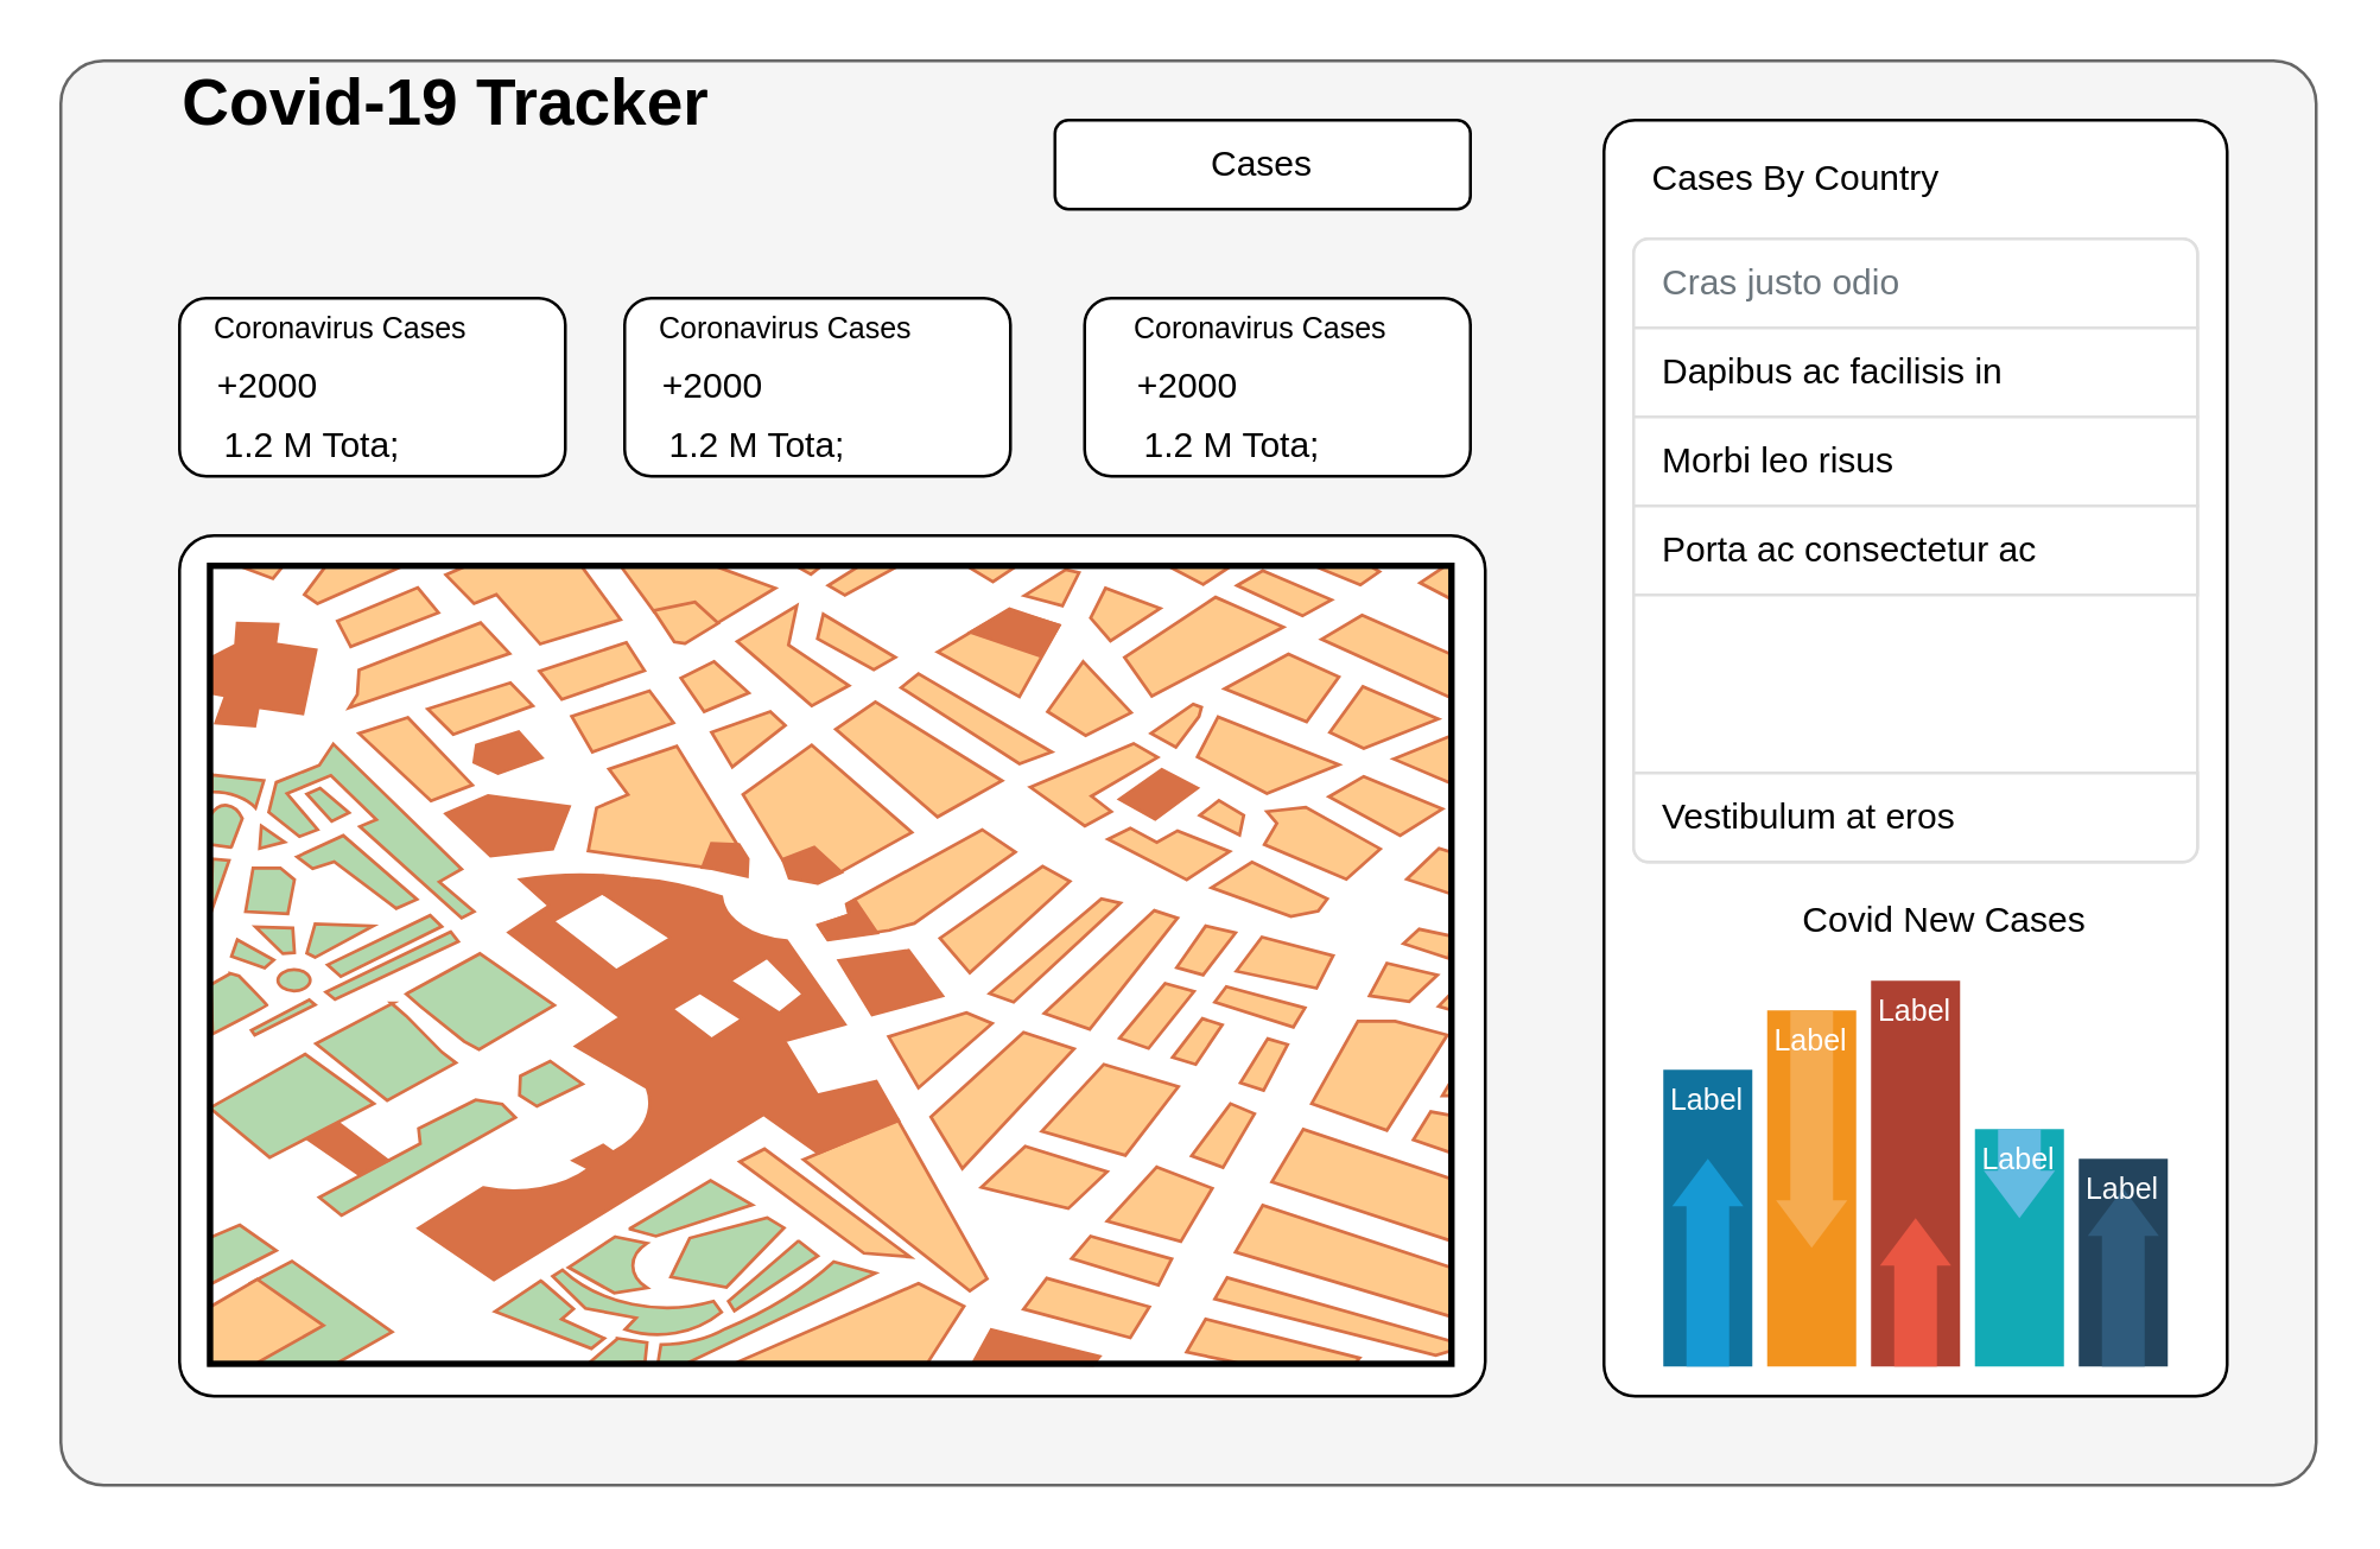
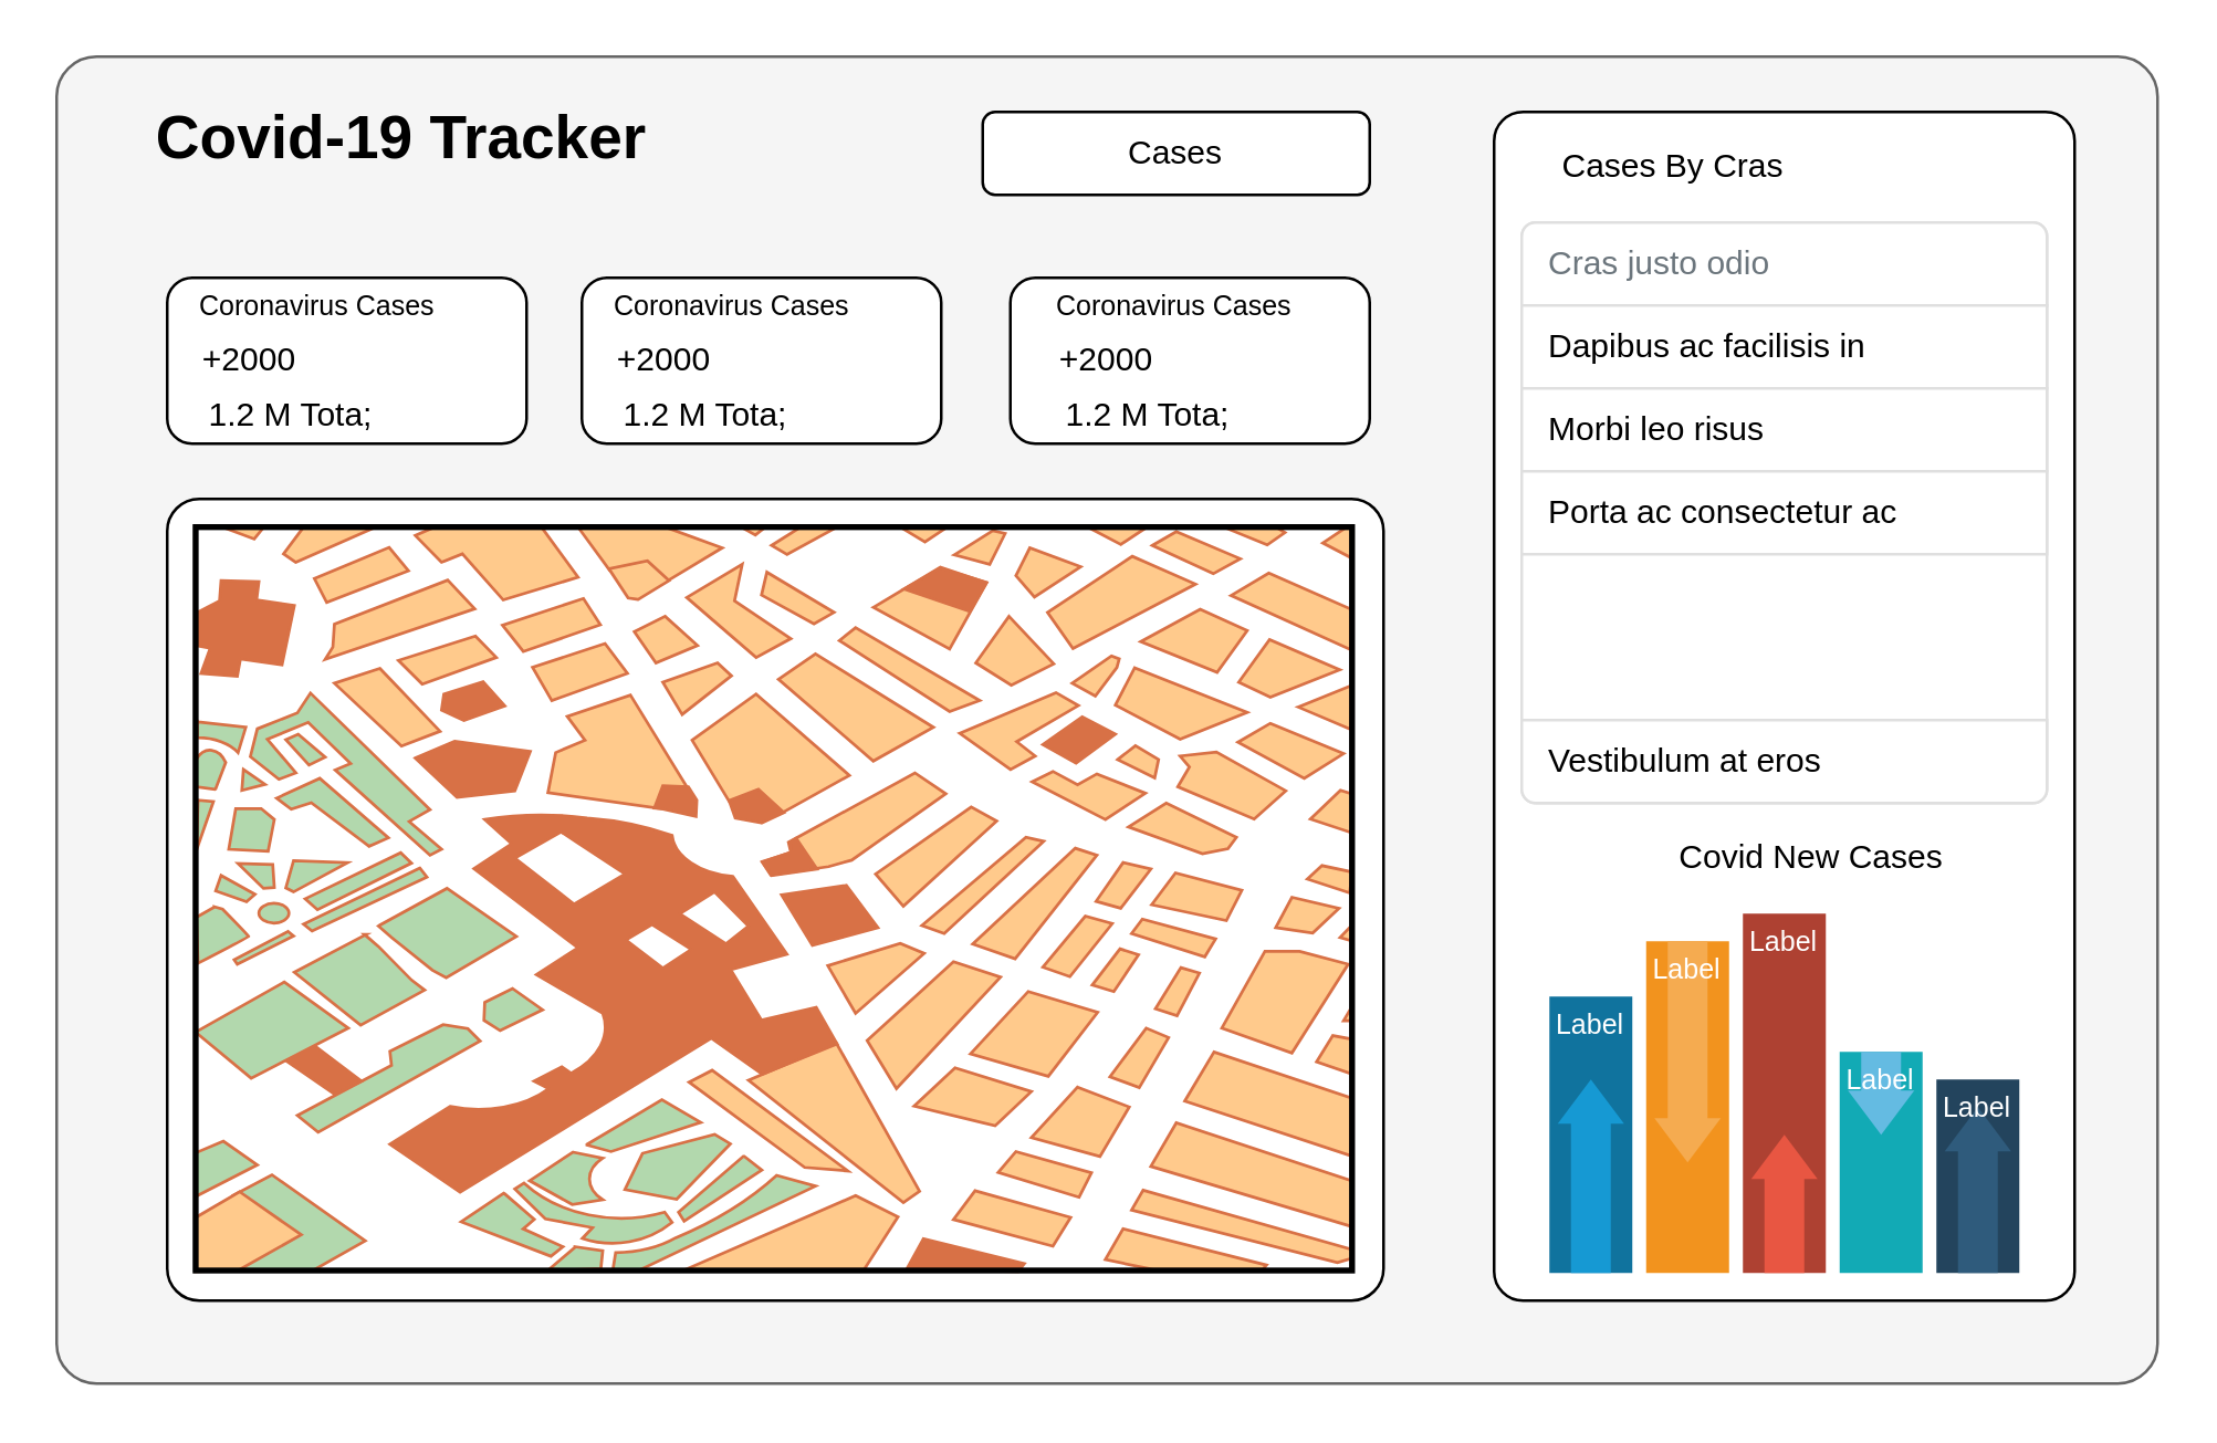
  <mxCell id="0" />
  <mxCell id="1" parent="0" />
  <mxCell id="2" value="" style="rounded=1;whiteSpace=wrap;html=1;arcSize=3;fillColor=#f5f5f5;strokeColor=#666666;fontColor=#333333;" vertex="1" parent="1"><mxGeometry x="20" y="20" width="760" height="480" as="geometry" /></mxCell>
- <mxCell id="3" value="&lt;font style=&quot;font-size: 22px&quot;&gt;&lt;b&gt;Covid-19 Tracker&lt;/b&gt;&lt;/font&gt;" style="text;html=1;strokeColor=none;fillColor=none;align=center;verticalAlign=middle;whiteSpace=wrap;rounded=0;" vertex="1" parent="1"><mxGeometry x="55" y="25" width="190" height="20" as="geometry" /></mxCell>
+ <mxCell id="3" value="&lt;font style=&quot;font-size: 22px&quot;&gt;&lt;b&gt;Covid-19 Tracker&lt;/b&gt;&lt;/font&gt;" style="text;html=1;strokeColor=none;fillColor=none;align=center;verticalAlign=middle;whiteSpace=wrap;rounded=0;" vertex="1" parent="1"><mxGeometry x="50" y="40" width="190" height="20" as="geometry" /></mxCell>
  <mxCell id="4" value="" style="rounded=1;whiteSpace=wrap;html=1;" vertex="1" parent="1"><mxGeometry x="355" y="40" width="140" height="30" as="geometry" /></mxCell>
  <mxCell id="5" value="Cases" style="text;html=1;strokeColor=none;fillColor=none;align=center;verticalAlign=middle;whiteSpace=wrap;rounded=0;" vertex="1" parent="1"><mxGeometry x="385" y="45" width="80" height="20" as="geometry" /></mxCell>
  <mxCell id="6" value="" style="rounded=1;whiteSpace=wrap;html=1;" vertex="1" parent="1"><mxGeometry x="60" y="100" width="130" height="60" as="geometry" /></mxCell>
  <mxCell id="7" value="&lt;font style=&quot;font-size: 10px&quot;&gt;Coronavirus Cases&lt;/font&gt;" style="text;html=1;strokeColor=none;fillColor=none;align=left;verticalAlign=middle;whiteSpace=wrap;rounded=0;" vertex="1" parent="1"><mxGeometry x="70" y="100" width="100" height="20" as="geometry" /></mxCell>
  <mxCell id="8" style="edgeStyle=orthogonalEdgeStyle;rounded=0;orthogonalLoop=1;jettySize=auto;html=1;exitX=0.5;exitY=1;exitDx=0;exitDy=0;" edge="1" parent="1" source="7" target="7"><mxGeometry relative="1" as="geometry" /></mxCell>
  <mxCell id="9" value="1.2 M Tota;" style="text;html=1;strokeColor=none;fillColor=none;align=center;verticalAlign=middle;whiteSpace=wrap;rounded=0;" vertex="1" parent="1"><mxGeometry x="70" y="140" width="70" height="20" as="geometry" /></mxCell>
  <mxCell id="10" value="+2000" style="text;html=1;strokeColor=none;fillColor=none;align=center;verticalAlign=middle;whiteSpace=wrap;rounded=0;" vertex="1" parent="1"><mxGeometry x="70" y="120" width="40" height="20" as="geometry" /></mxCell>
  <mxCell id="11" value="" style="rounded=1;whiteSpace=wrap;html=1;" vertex="1" parent="1"><mxGeometry x="210" y="100" width="130" height="60" as="geometry" /></mxCell>
  <mxCell id="12" value="&lt;font style=&quot;font-size: 10px&quot;&gt;Coronavirus Cases&lt;/font&gt;" style="text;html=1;strokeColor=none;fillColor=none;align=left;verticalAlign=middle;whiteSpace=wrap;rounded=0;" vertex="1" parent="1"><mxGeometry x="220" y="100" width="100" height="20" as="geometry" /></mxCell>
  <mxCell id="13" value="+2000" style="text;html=1;strokeColor=none;fillColor=none;align=center;verticalAlign=middle;whiteSpace=wrap;rounded=0;" vertex="1" parent="1"><mxGeometry x="220" y="120" width="40" height="20" as="geometry" /></mxCell>
  <mxCell id="14" value="1.2 M Tota;" style="text;html=1;strokeColor=none;fillColor=none;align=center;verticalAlign=middle;whiteSpace=wrap;rounded=0;" vertex="1" parent="1"><mxGeometry x="220" y="140" width="70" height="20" as="geometry" /></mxCell>
  <mxCell id="15" value="" style="rounded=1;whiteSpace=wrap;html=1;" vertex="1" parent="1"><mxGeometry x="365" y="100" width="130" height="60" as="geometry" /></mxCell>
  <mxCell id="16" value="&lt;font style=&quot;font-size: 10px&quot;&gt;Coronavirus Cases&lt;/font&gt;" style="text;html=1;strokeColor=none;fillColor=none;align=left;verticalAlign=middle;whiteSpace=wrap;rounded=0;" vertex="1" parent="1"><mxGeometry x="380" y="100" width="100" height="20" as="geometry" /></mxCell>
  <mxCell id="17" value="+2000" style="text;html=1;strokeColor=none;fillColor=none;align=center;verticalAlign=middle;whiteSpace=wrap;rounded=0;" vertex="1" parent="1"><mxGeometry x="380" y="120" width="40" height="20" as="geometry" /></mxCell>
  <mxCell id="18" value="1.2 M Tota;" style="text;html=1;strokeColor=none;fillColor=none;align=center;verticalAlign=middle;whiteSpace=wrap;rounded=0;" vertex="1" parent="1"><mxGeometry x="380" y="140" width="70" height="20" as="geometry" /></mxCell>
  <mxCell id="19" value="" style="rounded=1;whiteSpace=wrap;html=1;arcSize=4;" vertex="1" parent="1"><mxGeometry x="60" y="180" width="440" height="290" as="geometry" /></mxCell>
  <mxCell id="20" value="" style="verticalLabelPosition=bottom;shadow=0;dashed=0;align=center;html=1;verticalAlign=top;strokeWidth=1;shape=mxgraph.mockup.misc.map;" vertex="1" parent="1"><mxGeometry x="70" y="190" width="420" height="270" as="geometry" /></mxCell>
  <mxCell id="21" value="" style="rounded=1;whiteSpace=wrap;html=1;arcSize=5;" vertex="1" parent="1"><mxGeometry x="540" y="40" width="210" height="430" as="geometry" /></mxCell>
- <mxCell id="22" value="Cases By Country" style="text;html=1;strokeColor=none;fillColor=none;align=center;verticalAlign=middle;whiteSpace=wrap;rounded=0;" vertex="1" parent="1"><mxGeometry x="550" y="50" width="110" height="20" as="geometry" /></mxCell>
+ <mxCell id="22" value="Cases By Cras" style="text;html=1;strokeColor=none;fillColor=none;align=center;verticalAlign=middle;whiteSpace=wrap;rounded=0;" vertex="1" parent="1"><mxGeometry x="550" y="50" width="110" height="20" as="geometry" /></mxCell>
  <mxCell id="23" value="Covid New Cases" style="text;html=1;strokeColor=none;fillColor=none;align=center;verticalAlign=middle;whiteSpace=wrap;rounded=0;" vertex="1" parent="1"><mxGeometry x="580" y="300" width="150" height="20" as="geometry" /></mxCell>
  <mxCell id="24" value="" style="fillColor=#10739E;strokeColor=none;" vertex="1" parent="1"><mxGeometry x="560" y="360" width="30" height="100" as="geometry" /></mxCell>
  <mxCell id="25" value="" style="shape=mxgraph.arrows2.arrow;dy=0.4;dx=16;notch=0;direction=north;fillColor=#1699D3;strokeColor=none;" vertex="1" parent="24"><mxGeometry x="3" y="30" width="24" height="70" as="geometry" /></mxCell>
  <mxCell id="26" value="Label" style="text;html=1;align=center;verticalAlign=middle;whiteSpace=wrap;fontColor=#FFFFFF;fontSize=10;" vertex="1" parent="24"><mxGeometry width="30" height="20" as="geometry" /></mxCell>
  <mxCell id="27" value="" style="fillColor=#F2931E;strokeColor=none;" vertex="1" parent="1"><mxGeometry x="595" y="340" width="30" height="120" as="geometry" /></mxCell>
  <mxCell id="28" value="" style="shape=mxgraph.arrows2.arrow;dy=0.4;dx=16;notch=0;direction=south;fillColor=#F5AB50;strokeColor=none;" vertex="1" parent="27"><mxGeometry x="3" width="24" height="80" as="geometry" /></mxCell>
  <mxCell id="29" value="Label" style="text;html=1;align=center;verticalAlign=middle;whiteSpace=wrap;fontColor=#FFFFFF;fontSize=10;" vertex="1" parent="27"><mxGeometry width="30" height="20" as="geometry" /></mxCell>
  <mxCell id="30" value="" style="fillColor=#AE4132;strokeColor=none;" vertex="1" parent="1"><mxGeometry x="630" y="330" width="30" height="130" as="geometry" /></mxCell>
  <mxCell id="31" value="" style="shape=mxgraph.arrows2.arrow;dy=0.4;dx=16;notch=0;direction=north;fillColor=#E85642;strokeColor=none;" vertex="1" parent="30"><mxGeometry x="3" y="80" width="24" height="50" as="geometry" /></mxCell>
  <mxCell id="32" value="Label" style="text;html=1;align=center;verticalAlign=middle;whiteSpace=wrap;fontColor=#FFFFFF;fontSize=10;" vertex="1" parent="30"><mxGeometry width="30" height="20" as="geometry" /></mxCell>
  <mxCell id="33" value="" style="fillColor=#12AAB5;strokeColor=none;" vertex="1" parent="1"><mxGeometry x="665" y="380" width="30" height="80" as="geometry" /></mxCell>
  <mxCell id="34" value="" style="shape=mxgraph.arrows2.arrow;dy=0.4;dx=16;notch=0;direction=south;fillColor=#64BBE2;strokeColor=none;" vertex="1" parent="33"><mxGeometry x="3" width="24" height="30" as="geometry" /></mxCell>
  <mxCell id="35" value="Label" style="text;html=1;align=center;verticalAlign=middle;whiteSpace=wrap;fontColor=#FFFFFF;fontSize=10;" vertex="1" parent="33"><mxGeometry width="30" height="20" as="geometry" /></mxCell>
  <mxCell id="36" value="" style="fillColor=#23445D;strokeColor=none;" vertex="1" parent="1"><mxGeometry x="700" y="390" width="30" height="70" as="geometry" /></mxCell>
  <mxCell id="37" value="" style="shape=mxgraph.arrows2.arrow;dy=0.4;dx=16;notch=0;direction=north;fillColor=#2F5B7C;strokeColor=none;" vertex="1" parent="36"><mxGeometry x="3" y="10" width="24" height="60" as="geometry" /></mxCell>
  <mxCell id="38" value="Label" style="text;html=1;align=center;verticalAlign=middle;whiteSpace=wrap;fontColor=#FFFFFF;fontSize=10;" vertex="1" parent="36"><mxGeometry width="30" height="20" as="geometry" /></mxCell>
  <mxCell id="39" value="" style="html=1;shadow=0;dashed=0;shape=mxgraph.bootstrap.rrect;rSize=5;strokeColor=#DFDFDF;html=1;whiteSpace=wrap;fillColor=#FFFFFF;fontColor=#000000;" vertex="1" parent="1"><mxGeometry x="550" y="80" width="190" height="210" as="geometry" /></mxCell>
  <mxCell id="40" value="Cras justo odio" style="html=1;shadow=0;dashed=0;shape=mxgraph.bootstrap.topButton;rSize=5;strokeColor=inherit;fillColor=#ffffff;fontColor=#6C767D;perimeter=none;whiteSpace=wrap;resizeWidth=1;align=left;spacing=10;" vertex="1" parent="39"><mxGeometry width="190" height="30" relative="1" as="geometry" /></mxCell>
  <mxCell id="41" value="Dapibus ac facilisis in" style="strokeColor=inherit;fillColor=inherit;gradientColor=inherit;fontColor=inherit;html=1;shadow=0;dashed=0;perimeter=none;whiteSpace=wrap;resizeWidth=1;align=left;spacing=10;" vertex="1" parent="39"><mxGeometry width="190" height="30" relative="1" as="geometry"><mxPoint y="30" as="offset" /></mxGeometry></mxCell>
  <mxCell id="42" value="Morbi leo risus" style="strokeColor=inherit;fillColor=inherit;gradientColor=inherit;fontColor=inherit;html=1;shadow=0;dashed=0;perimeter=none;whiteSpace=wrap;resizeWidth=1;align=left;spacing=10;" vertex="1" parent="39"><mxGeometry width="190" height="30" relative="1" as="geometry"><mxPoint y="60" as="offset" /></mxGeometry></mxCell>
  <mxCell id="43" value="Porta ac consectetur ac" style="strokeColor=inherit;fillColor=inherit;gradientColor=inherit;fontColor=inherit;html=1;shadow=0;dashed=0;perimeter=none;whiteSpace=wrap;resizeWidth=1;align=left;spacing=10;" vertex="1" parent="39"><mxGeometry width="190" height="30" relative="1" as="geometry"><mxPoint y="90" as="offset" /></mxGeometry></mxCell>
  <mxCell id="44" value="Vestibulum at eros" style="strokeColor=inherit;fillColor=inherit;gradientColor=inherit;fontColor=inherit;html=1;shadow=0;dashed=0;shape=mxgraph.bootstrap.bottomButton;rSize=5;perimeter=none;whiteSpace=wrap;resizeWidth=1;resizeHeight=0;align=left;spacing=10;" vertex="1" parent="39"><mxGeometry y="1" width="190" height="30" relative="1" as="geometry"><mxPoint y="-30" as="offset" /></mxGeometry></mxCell>
